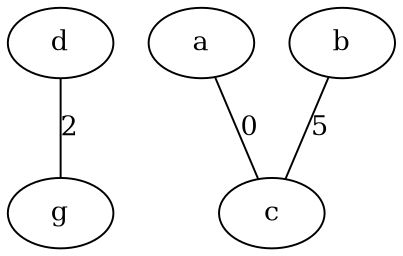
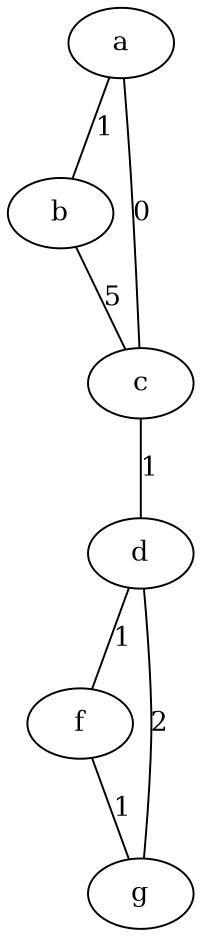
  graph {
    d
+   f
    g
    a
    b
    c
+   d -- f [label=1]
    d -- g [label=2]
+   f -- g [label=1]
+   a -- b [label=1]
    a -- c [label=0]
    b -- c [label=5]
+   c -- d [label=1]
  }
